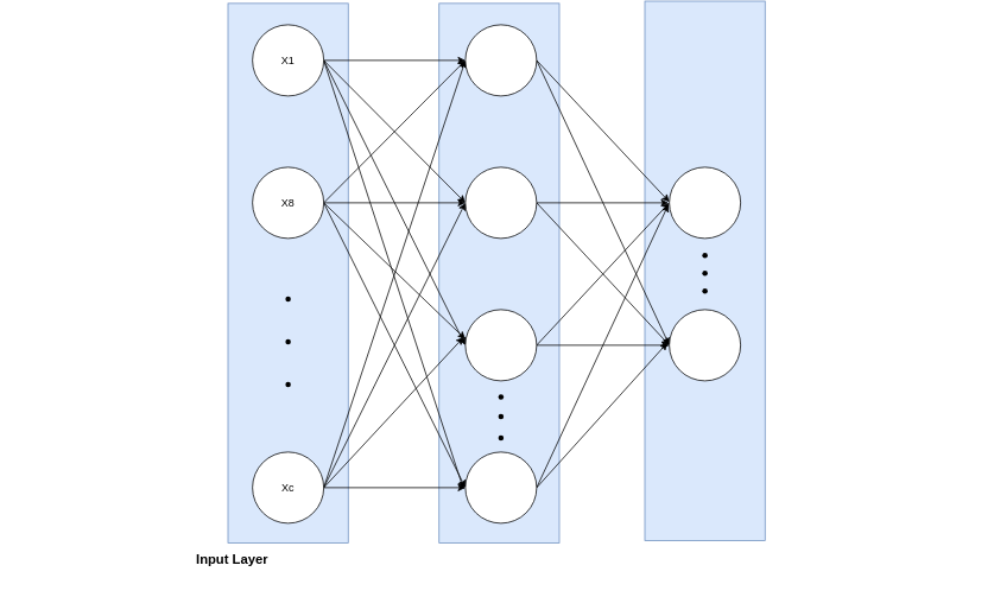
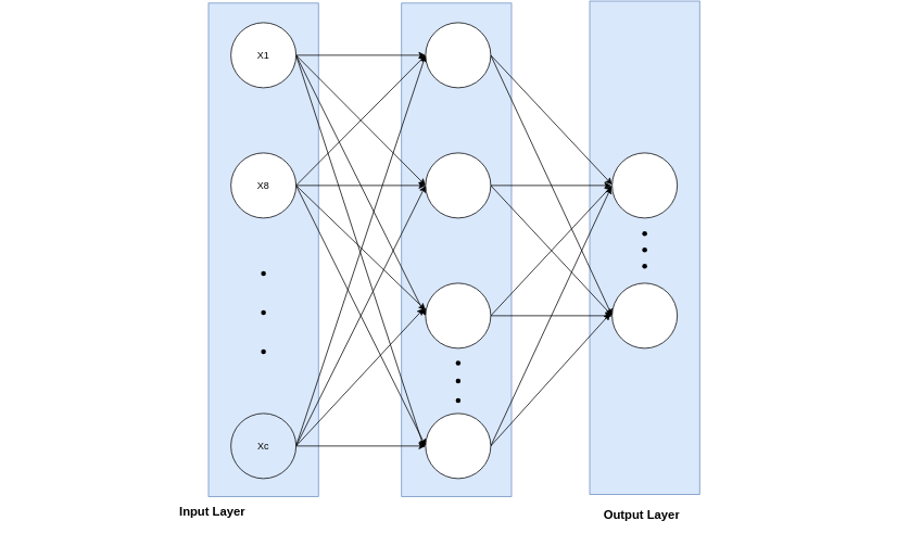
  <mxCell id="0" />
  <mxCell id="1" parent="0" />
  <mxCell id="2" value="" style="rounded=0;whiteSpace=wrap;html=1;rotation=90;fillColor=#dae8fc;strokeColor=#6c8ebf;" vertex="1" parent="1"><mxGeometry x="488" y="229" width="606" height="135" as="geometry" /></mxCell>
  <mxCell id="3" value="" style="rounded=0;whiteSpace=wrap;html=1;rotation=90;fillColor=#dae8fc;strokeColor=#6c8ebf;" vertex="1" parent="1"><mxGeometry x="257" y="231.5" width="606" height="135" as="geometry" /></mxCell>
  <mxCell id="4" value="" style="rounded=0;whiteSpace=wrap;html=1;rotation=90;fillColor=#dae8fc;strokeColor=#6c8ebf;" vertex="1" parent="1"><mxGeometry x="20" y="231.5" width="606" height="135" as="geometry" /></mxCell>
  <mxCell id="5" style="edgeStyle=orthogonalEdgeStyle;rounded=0;orthogonalLoop=1;jettySize=auto;html=1;exitX=1;exitY=0.5;exitDx=0;exitDy=0;" edge="1" parent="1" source="9" target="20"><mxGeometry relative="1" as="geometry" /></mxCell>
  <mxCell id="6" style="rounded=0;orthogonalLoop=1;jettySize=auto;html=1;exitX=1;exitY=0.5;exitDx=0;exitDy=0;entryX=0;entryY=0.5;entryDx=0;entryDy=0;" edge="1" parent="1" source="9" target="23"><mxGeometry relative="1" as="geometry" /></mxCell>
  <mxCell id="7" style="rounded=0;orthogonalLoop=1;jettySize=auto;html=1;exitX=1;exitY=0.5;exitDx=0;exitDy=0;entryX=0;entryY=0.5;entryDx=0;entryDy=0;" edge="1" parent="1" source="9" target="26"><mxGeometry relative="1" as="geometry" /></mxCell>
  <mxCell id="8" style="rounded=0;orthogonalLoop=1;jettySize=auto;html=1;exitX=1;exitY=0.5;exitDx=0;exitDy=0;" edge="1" parent="1" source="9"><mxGeometry relative="1" as="geometry"><mxPoint x="520" y="542" as="targetPoint" /></mxGeometry></mxCell>
  <mxCell id="9" value="X1" style="ellipse;whiteSpace=wrap;html=1;aspect=fixed;" vertex="1" parent="1"><mxGeometry x="283" y="20" width="80" height="80" as="geometry" /></mxCell>
  <mxCell id="10" style="edgeStyle=orthogonalEdgeStyle;rounded=0;orthogonalLoop=1;jettySize=auto;html=1;exitX=1;exitY=0.5;exitDx=0;exitDy=0;" edge="1" parent="1" source="13" target="23"><mxGeometry relative="1" as="geometry" /></mxCell>
  <mxCell id="11" style="rounded=0;orthogonalLoop=1;jettySize=auto;html=1;exitX=1;exitY=0.5;exitDx=0;exitDy=0;entryX=0;entryY=0.5;entryDx=0;entryDy=0;" edge="1" parent="1" source="13" target="20"><mxGeometry relative="1" as="geometry" /></mxCell>
  <mxCell id="12" style="rounded=0;orthogonalLoop=1;jettySize=auto;html=1;exitX=1;exitY=0.5;exitDx=0;exitDy=0;entryX=0;entryY=0.5;entryDx=0;entryDy=0;" edge="1" parent="1" source="13" target="29"><mxGeometry relative="1" as="geometry" /></mxCell>
  <mxCell id="13" value="X8" style="ellipse;whiteSpace=wrap;html=1;aspect=fixed;" vertex="1" parent="1"><mxGeometry x="283" y="180" width="80" height="80" as="geometry" /></mxCell>
  <mxCell id="14" style="edgeStyle=orthogonalEdgeStyle;rounded=0;orthogonalLoop=1;jettySize=auto;html=1;exitX=1;exitY=0.5;exitDx=0;exitDy=0;" edge="1" parent="1" source="18" target="29"><mxGeometry relative="1" as="geometry" /></mxCell>
  <mxCell id="15" style="rounded=0;orthogonalLoop=1;jettySize=auto;html=1;exitX=1;exitY=0.5;exitDx=0;exitDy=0;entryX=0;entryY=0.5;entryDx=0;entryDy=0;" edge="1" parent="1" source="18" target="20"><mxGeometry relative="1" as="geometry" /></mxCell>
  <mxCell id="16" style="rounded=0;orthogonalLoop=1;jettySize=auto;html=1;exitX=1;exitY=0.5;exitDx=0;exitDy=0;entryX=0;entryY=0.5;entryDx=0;entryDy=0;" edge="1" parent="1" source="18" target="23"><mxGeometry relative="1" as="geometry" /></mxCell>
  <mxCell id="17" style="rounded=0;orthogonalLoop=1;jettySize=auto;html=1;exitX=1;exitY=0.5;exitDx=0;exitDy=0;" edge="1" parent="1" source="18"><mxGeometry relative="1" as="geometry"><mxPoint x="520" y="371" as="targetPoint" /></mxGeometry></mxCell>
- <mxCell id="18" value="Xc" style="ellipse;whiteSpace=wrap;html=1;aspect=fixed;" vertex="1" parent="1"><mxGeometry x="283" y="500" width="80" height="80" as="geometry" /></mxCell>
+ <mxCell id="18" value="Xc" style="ellipse;whiteSpace=wrap;html=1;aspect=fixed;fillColor=#dae8fc;" vertex="1" parent="1"><mxGeometry x="283" y="500" width="80" height="80" as="geometry" /></mxCell>
  <mxCell id="19" style="rounded=0;orthogonalLoop=1;jettySize=auto;html=1;exitX=1;exitY=0.5;exitDx=0;exitDy=0;entryX=0;entryY=0.5;entryDx=0;entryDy=0;" edge="1" parent="1" source="20" target="31"><mxGeometry relative="1" as="geometry" /></mxCell>
  <mxCell id="20" value="" style="ellipse;whiteSpace=wrap;html=1;aspect=fixed;" vertex="1" parent="1"><mxGeometry x="522" y="20" width="80" height="80" as="geometry" /></mxCell>
  <mxCell id="21" style="edgeStyle=orthogonalEdgeStyle;rounded=0;orthogonalLoop=1;jettySize=auto;html=1;exitX=1;exitY=0.5;exitDx=0;exitDy=0;" edge="1" parent="1" source="23"><mxGeometry relative="1" as="geometry"><mxPoint x="750" y="220" as="targetPoint" /></mxGeometry></mxCell>
  <mxCell id="22" style="rounded=0;orthogonalLoop=1;jettySize=auto;html=1;exitX=1;exitY=0.5;exitDx=0;exitDy=0;entryX=0;entryY=0.5;entryDx=0;entryDy=0;" edge="1" parent="1" source="23" target="31"><mxGeometry relative="1" as="geometry" /></mxCell>
  <mxCell id="23" value="" style="ellipse;whiteSpace=wrap;html=1;aspect=fixed;" vertex="1" parent="1"><mxGeometry x="522" y="180" width="80" height="80" as="geometry" /></mxCell>
  <mxCell id="24" style="rounded=0;orthogonalLoop=1;jettySize=auto;html=1;exitX=1;exitY=0.5;exitDx=0;exitDy=0;entryX=0;entryY=0.5;entryDx=0;entryDy=0;" edge="1" parent="1" source="26" target="30"><mxGeometry relative="1" as="geometry" /></mxCell>
  <mxCell id="25" style="edgeStyle=orthogonalEdgeStyle;rounded=0;orthogonalLoop=1;jettySize=auto;html=1;exitX=1;exitY=0.5;exitDx=0;exitDy=0;entryX=0;entryY=0.5;entryDx=0;entryDy=0;" edge="1" parent="1" source="26" target="31"><mxGeometry relative="1" as="geometry" /></mxCell>
  <mxCell id="26" value="" style="ellipse;whiteSpace=wrap;html=1;aspect=fixed;" vertex="1" parent="1"><mxGeometry x="522" y="340" width="80" height="80" as="geometry" /></mxCell>
  <mxCell id="27" style="rounded=0;orthogonalLoop=1;jettySize=auto;html=1;exitX=1;exitY=0.5;exitDx=0;exitDy=0;" edge="1" parent="1" source="29"><mxGeometry relative="1" as="geometry"><mxPoint x="750" y="222" as="targetPoint" /></mxGeometry></mxCell>
  <mxCell id="28" style="rounded=0;orthogonalLoop=1;jettySize=auto;html=1;exitX=1;exitY=0.5;exitDx=0;exitDy=0;" edge="1" parent="1" source="29"><mxGeometry relative="1" as="geometry"><mxPoint x="749" y="377" as="targetPoint" /></mxGeometry></mxCell>
  <mxCell id="29" value="" style="ellipse;whiteSpace=wrap;html=1;aspect=fixed;" vertex="1" parent="1"><mxGeometry x="522" y="500" width="80" height="80" as="geometry" /></mxCell>
  <mxCell id="30" value="" style="ellipse;whiteSpace=wrap;html=1;aspect=fixed;" vertex="1" parent="1"><mxGeometry x="751" y="180" width="80" height="80" as="geometry" /></mxCell>
  <mxCell id="31" value="" style="ellipse;whiteSpace=wrap;html=1;aspect=fixed;" vertex="1" parent="1"><mxGeometry x="751" y="340" width="80" height="80" as="geometry" /></mxCell>
  <mxCell id="32" style="rounded=0;orthogonalLoop=1;jettySize=auto;html=1;exitX=1;exitY=0.5;exitDx=0;exitDy=0;entryX=0;entryY=0.413;entryDx=0;entryDy=0;entryPerimeter=0;" edge="1" parent="1" source="13" target="26"><mxGeometry relative="1" as="geometry" /></mxCell>
  <mxCell id="33" style="rounded=0;orthogonalLoop=1;jettySize=auto;html=1;exitX=1;exitY=0.5;exitDx=0;exitDy=0;entryX=0;entryY=0.488;entryDx=0;entryDy=0;entryPerimeter=0;" edge="1" parent="1" source="20" target="30"><mxGeometry relative="1" as="geometry" /></mxCell>
  <mxCell id="34" value="" style="shape=waypoint;sketch=0;fillStyle=solid;size=6;pointerEvents=1;points=[];fillColor=none;resizable=0;rotatable=0;perimeter=centerPerimeter;snapToPoint=1;" vertex="1" parent="1"><mxGeometry x="313" y="318" width="20" height="20" as="geometry" /></mxCell>
  <mxCell id="35" value="" style="shape=waypoint;sketch=0;fillStyle=solid;size=6;pointerEvents=1;points=[];fillColor=none;resizable=0;rotatable=0;perimeter=centerPerimeter;snapToPoint=1;" vertex="1" parent="1"><mxGeometry x="313" y="366" width="20" height="20" as="geometry" /></mxCell>
  <mxCell id="36" value="" style="shape=waypoint;sketch=0;fillStyle=solid;size=6;pointerEvents=1;points=[];fillColor=none;resizable=0;rotatable=0;perimeter=centerPerimeter;snapToPoint=1;" vertex="1" parent="1"><mxGeometry x="313" y="414" width="20" height="20" as="geometry" /></mxCell>
  <mxCell id="37" value="" style="shape=waypoint;sketch=0;fillStyle=solid;size=6;pointerEvents=1;points=[];fillColor=none;resizable=0;rotatable=0;perimeter=centerPerimeter;snapToPoint=1;" vertex="1" parent="1"><mxGeometry x="552" y="428" width="20" height="20" as="geometry" /></mxCell>
  <mxCell id="38" value="" style="shape=waypoint;sketch=0;fillStyle=solid;size=6;pointerEvents=1;points=[];fillColor=none;resizable=0;rotatable=0;perimeter=centerPerimeter;snapToPoint=1;" vertex="1" parent="1"><mxGeometry x="552" y="450" width="20" height="20" as="geometry" /></mxCell>
  <mxCell id="39" value="" style="shape=waypoint;sketch=0;fillStyle=solid;size=6;pointerEvents=1;points=[];fillColor=none;resizable=0;rotatable=0;perimeter=centerPerimeter;snapToPoint=1;" vertex="1" parent="1"><mxGeometry x="552" y="474" width="20" height="20" as="geometry" /></mxCell>
  <mxCell id="40" value="" style="shape=waypoint;sketch=0;fillStyle=solid;size=6;pointerEvents=1;points=[];fillColor=none;resizable=0;rotatable=0;perimeter=centerPerimeter;snapToPoint=1;" vertex="1" parent="1"><mxGeometry x="781" y="269" width="20" height="20" as="geometry" /></mxCell>
  <mxCell id="41" value="" style="shape=waypoint;sketch=0;fillStyle=solid;size=6;pointerEvents=1;points=[];fillColor=none;resizable=0;rotatable=0;perimeter=centerPerimeter;snapToPoint=1;" vertex="1" parent="1"><mxGeometry x="781" y="289" width="20" height="20" as="geometry" /></mxCell>
  <mxCell id="42" value="" style="shape=waypoint;sketch=0;fillStyle=solid;size=6;pointerEvents=1;points=[];fillColor=none;resizable=0;rotatable=0;perimeter=centerPerimeter;snapToPoint=1;" vertex="1" parent="1"><mxGeometry x="781" y="309" width="20" height="20" as="geometry" /></mxCell>
  <mxCell id="43" value="&lt;font style=&quot;font-size: 15px;&quot;&gt;&lt;b&gt;Input Layer&lt;br&gt;&lt;/b&gt;&lt;/font&gt;" style="text;html=1;whiteSpace=wrap;overflow=hidden;rounded=0;" vertex="1" parent="1"><mxGeometry x="217.5" y="605" width="91" height="32" as="geometry" /></mxCell>
+ <mxCell id="44" value="&lt;font style=&quot;font-size: 15px;&quot;&gt;&lt;b&gt;Output Layer&lt;br&gt;&lt;/b&gt;&lt;/font&gt;" style="text;html=1;whiteSpace=wrap;overflow=hidden;rounded=0;" vertex="1" parent="1"><mxGeometry x="739.25" y="609" width="103.5" height="32" as="geometry" /></mxCell>
